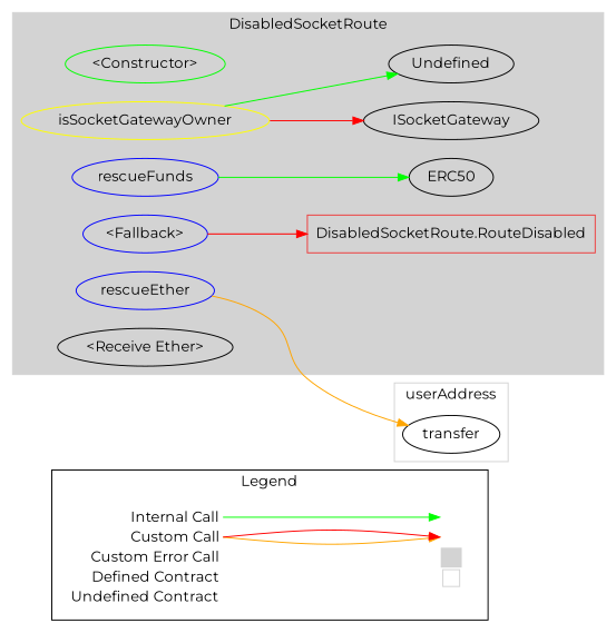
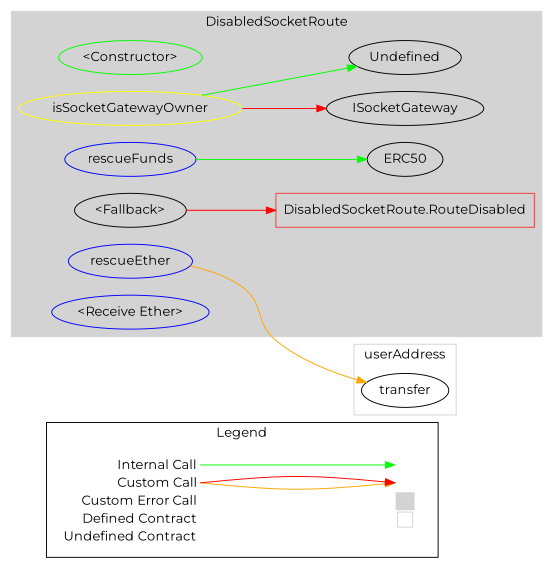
  digraph {
    compound=true
    fontname=Montserrat
    rankdir=LR
    node [fontname=Montserrat]
    edge [color=green fontname=Montserrat]
    n1 [label=<<table border="0" cellpadding="2" cellspacing="0" cellborder="0">   <tr><td align="right" port="i1">Internal Call</td></tr>   <tr><td align="right" port="i2">Custom Call</td></tr>   <tr><td align="right" port="i2">Custom Error Call</td></tr>   <tr><td align="right" port="i3">Defined Contract</td></tr>   <tr><td align="right" port="i4">Undefined Contract</td></tr>   </table>> shape=plaintext]
    n2 [label=<<table border="0" cellpadding="2" cellspacing="0" cellborder="0">   <tr><td port="i1">&nbsp;&nbsp;&nbsp;</td></tr>   <tr><td port="i2">&nbsp;&nbsp;&nbsp;</td></tr>   <tr><td port="i3" bgcolor="lightgray">&nbsp;&nbsp;&nbsp;</td></tr>   <tr><td port="i4">     <table border="1" cellborder="0" cellspacing="0" cellpadding="7" color="lightgray">       <tr>        <td></td>       </tr>      </table>   </td></tr>   </table>> shape=plaintext]
    n3 [color=green label="<Constructor>"]
    n4 [color=yellow label=isSocketGatewayOwner]
    n5 [color=blue label=rescueFunds]
    n6 [color=blue label=rescueEther]
-   n7 [color=blue label="<Fallback>"]
-   n8 [color=black label="<Receive Ether>"]
+   n7 [color=black label="<Fallback>"]
+   n8 [color=blue label="<Receive Ether>"]
    n9 [label=ISocketGateway]
    n10 [label=Undefined]
    n11 [label=ERC50]
    "DisabledSocketRoute.RouteDisabled" [color=brown2 shape=box]
    n13 [label=transfer]
    subgraph cluster_1 {
      label=Legend
      n1
      n2
    }
    subgraph cluster_2 {
      bgcolor=lightgray
      color=lightgray
      label=DisabledSocketRoute
      style=filled
      n3
      n4
      n5
      n6
      n7
      n8
      n9
      n10
      n11
      "DisabledSocketRoute.RouteDisabled"
    }
    subgraph cluster_3 {
      color=lightgray
      label=userAddress
      n13
    }
    n1 -> n2 [headport="i1:w" tailport="i1:e"]
    n1 -> n2 [color=orange headport="i2:w" tailport="i2:e"]
    n1 -> n2 [color=red headport="i2:w" tailport="i2:e"]
    n4 -> n9 [color=red]
    n4 -> n10
    n5 -> n11
    n6 -> n13 [color=orange]
    n7 -> "DisabledSocketRoute.RouteDisabled" [color=red]
  }
